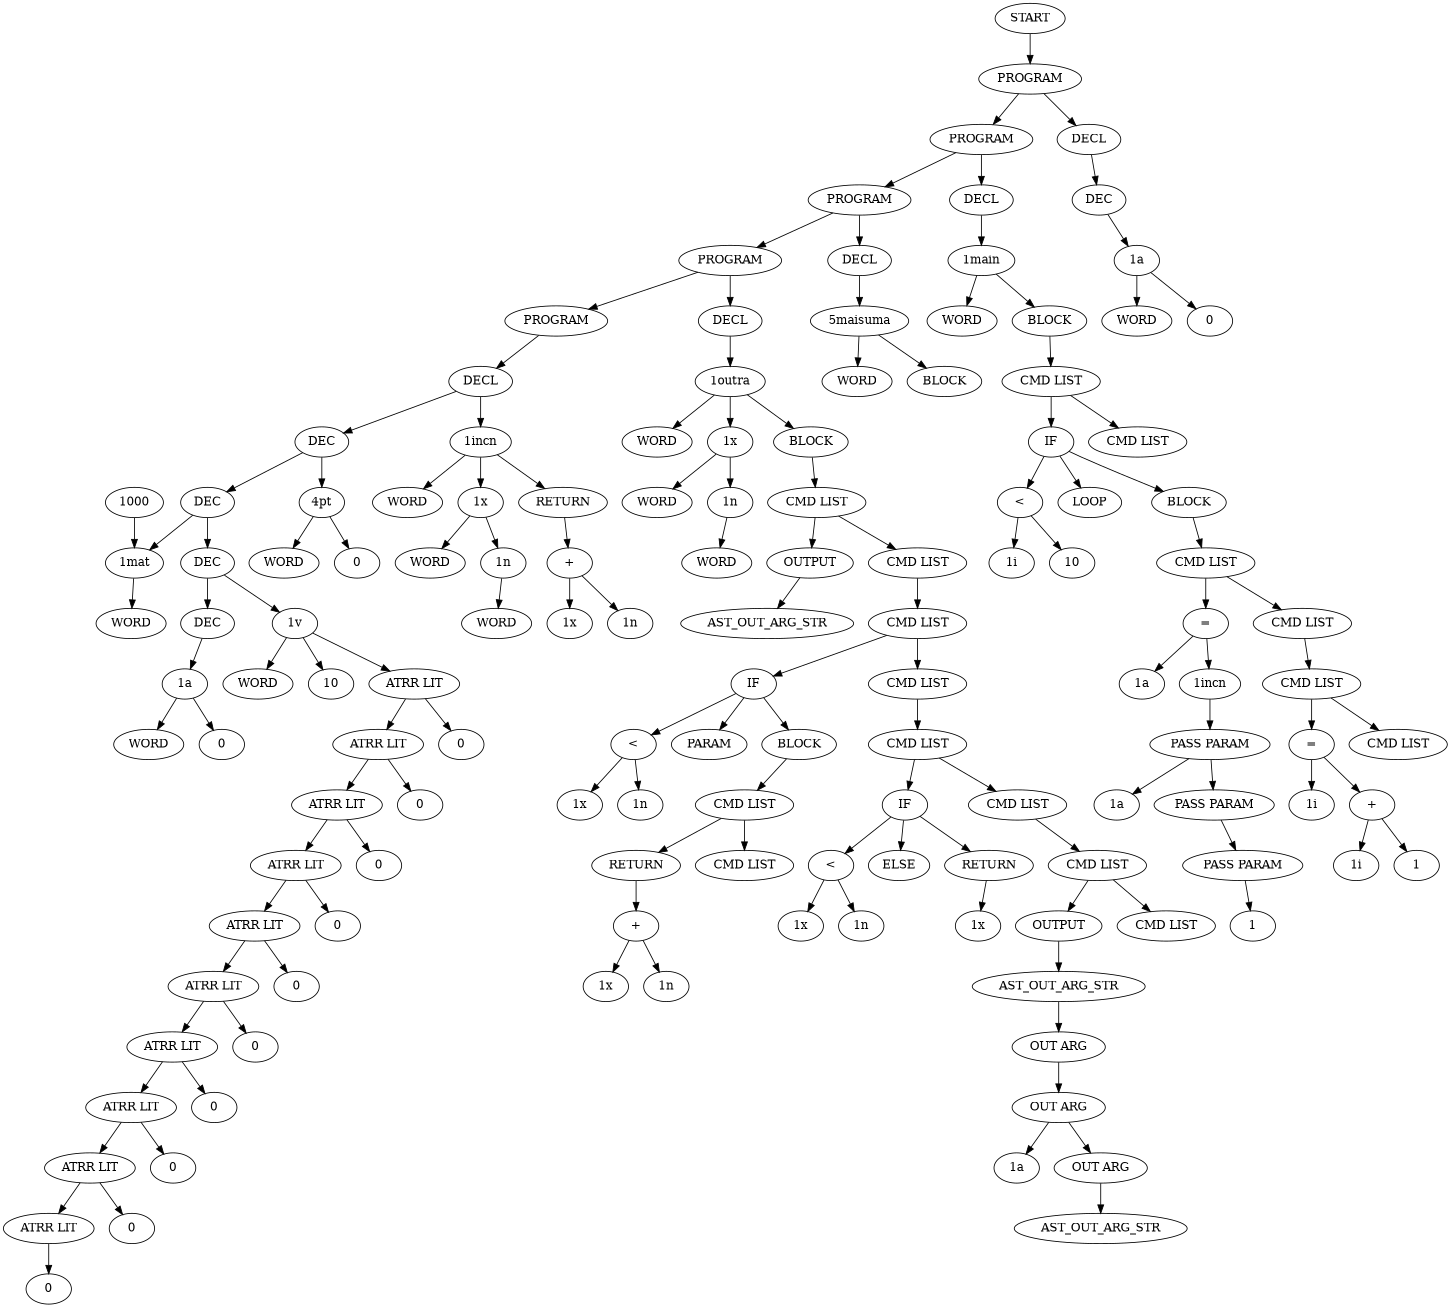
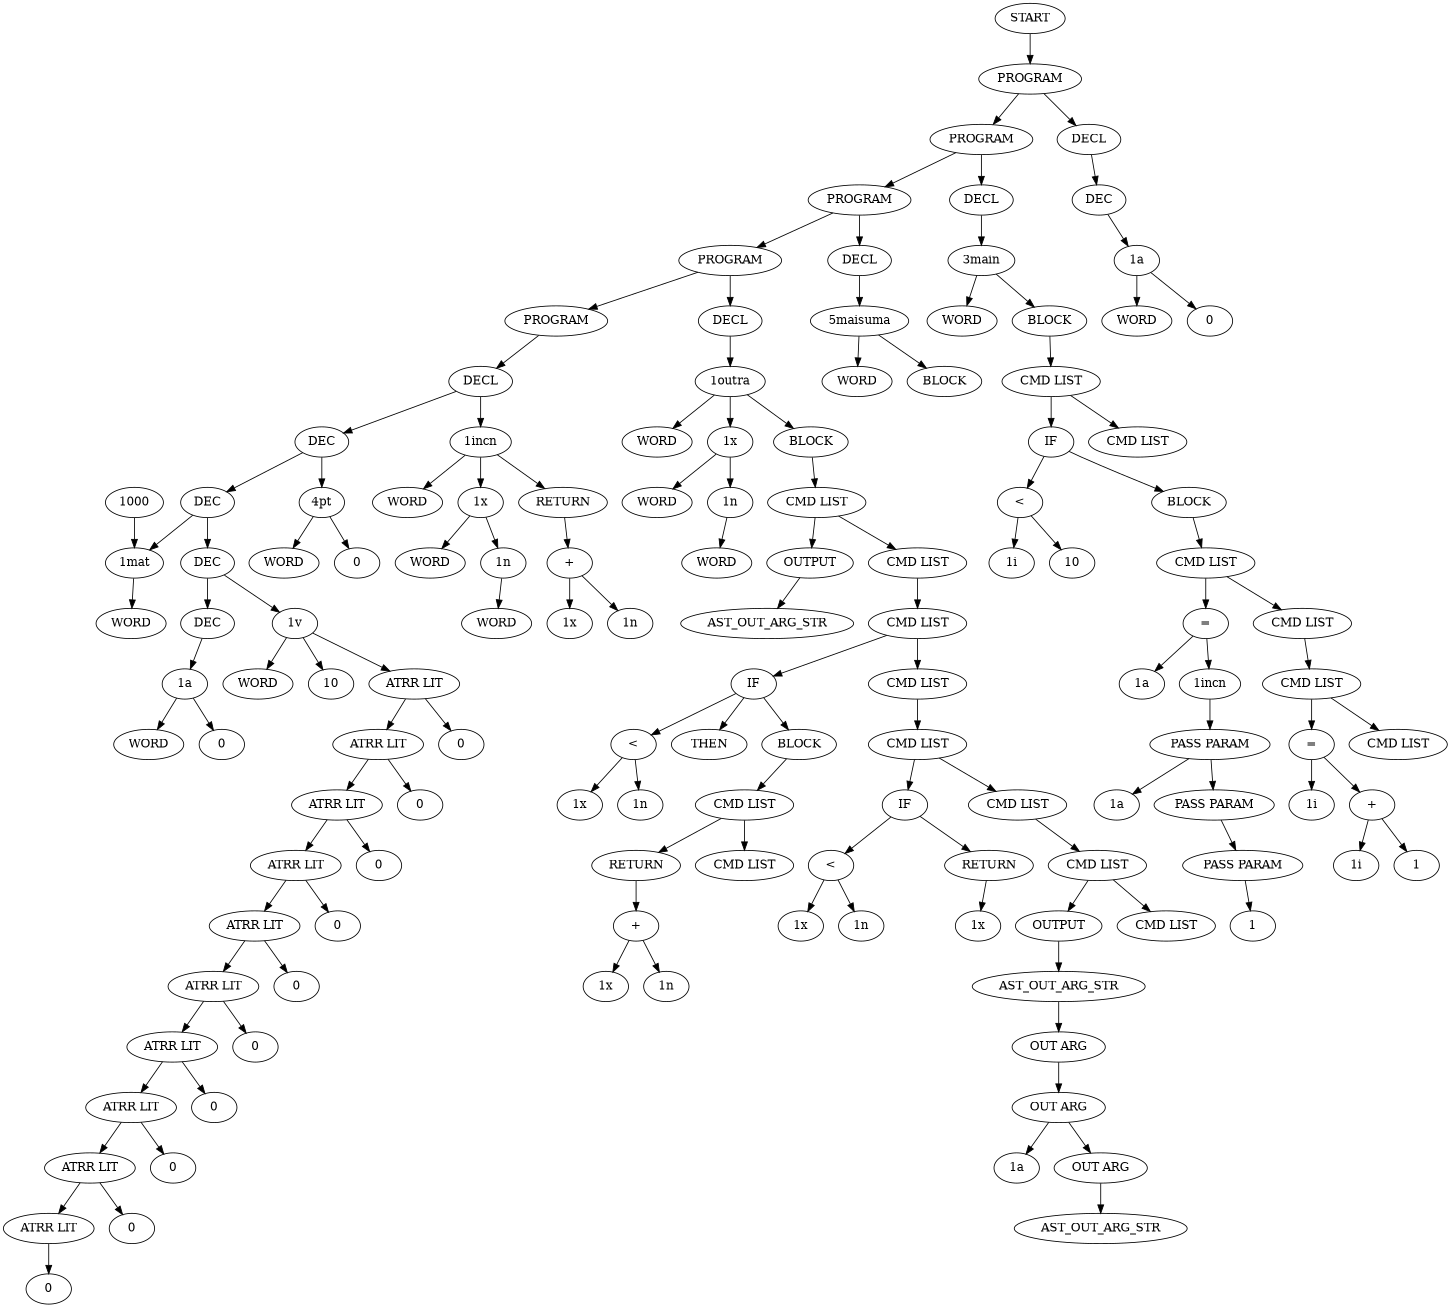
  digraph {
    n1 [label=WORD]
    n2 [label=0]
    n3 [label="1a"]
    n4 [label=DEC]
    n5 [label=WORD]
    n6 [label=10]
    n7 [label=0]
    n8 [label="ATRR LIT"]
    n9 [label=0]
    n10 [label="ATRR LIT"]
    n11 [label=0]
    n12 [label="ATRR LIT"]
    n13 [label=0]
    n14 [label="ATRR LIT"]
    n15 [label=0]
    n16 [label="ATRR LIT"]
    n17 [label=0]
    n18 [label="ATRR LIT"]
    n19 [label=0]
    n20 [label="ATRR LIT"]
    n21 [label=0]
    n22 [label="ATRR LIT"]
    n23 [label=0]
    n24 [label="ATRR LIT"]
    n25 [label=0]
    n26 [label="ATRR LIT"]
    n27 [label="1v"]
    n28 [label=DEC]
    n29 [label=WORD]
    n30 [label=1000]
    n31 [label="1mat"]
    n32 [label=DEC]
    n33 [label=WORD]
    n34 [label=0]
    n35 [label="4pt"]
    n36 [label=DEC]
    n37 [label=WORD]
    n38 [label=WORD]
    n39 [label=WORD]
    n40 [label="1n"]
    n41 [label="1x"]
    n42 [label="1x"]
    n43 [label="1n"]
    n44 [label="+"]
    n45 [label=RETURN]
    n46 [label="1incn"]
    n47 [label=DECL]
    n48 [label=PROGRAM]
    n49 [label=WORD]
    n50 [label=WORD]
    n51 [label=WORD]
    n52 [label="1n"]
    n53 [label="1x"]
    n54 [label=AST_OUT_ARG_STR]
    n55 [label=OUTPUT]
    n56 [label="1x"]
    n57 [label="1n"]
    n58 [label="<"]
-   n59 [label=PARAM]
+   n59 [label=THEN]
    n60 [label="1x"]
    n61 [label="1n"]
    n62 [label="+"]
    n63 [label=RETURN]
    n64 [label="CMD LIST"]
    n65 [label="CMD LIST"]
    n66 [label=BLOCK]
    n67 [label=IF]
    n68 [label="1x"]
    n69 [label="1n"]
    n70 [label="<"]
-   n71 [label=ELSE]
    n72 [label="1x"]
    n73 [label=RETURN]
    n74 [label=IF]
    n75 [label="1a"]
    n76 [label=AST_OUT_ARG_STR]
    n77 [label="OUT ARG"]
    n78 [label="OUT ARG"]
    n79 [label="OUT ARG"]
    n80 [label=AST_OUT_ARG_STR]
    n81 [label=OUTPUT]
    n82 [label="CMD LIST"]
    n83 [label="CMD LIST"]
    n84 [label="CMD LIST"]
    n85 [label="CMD LIST"]
    n86 [label="CMD LIST"]
    n87 [label="CMD LIST"]
    n88 [label="CMD LIST"]
    n89 [label="CMD LIST"]
    n90 [label=BLOCK]
    n91 [label="1outra"]
    n92 [label=DECL]
    n93 [label=PROGRAM]
    n94 [label=WORD]
    n95 [label=BLOCK]
    n96 [label="5maisuma"]
    n97 [label=DECL]
    n98 [label=PROGRAM]
    n99 [label=WORD]
    n100 [label="1i"]
    n101 [label=10]
    n102 [label="<"]
-   n103 [label=LOOP]
    n104 [label="1a"]
    n105 [label="1a"]
    n106 [label=1]
    n107 [label="PASS PARAM"]
    n108 [label="PASS PARAM"]
    n109 [label="PASS PARAM"]
    n110 [label="1incn"]
    n111 [label="="]
    n112 [label="1i"]
    n113 [label="1i"]
    n114 [label=1]
    n115 [label="+"]
    n116 [label="="]
    n117 [label="CMD LIST"]
    n118 [label="CMD LIST"]
    n119 [label="CMD LIST"]
    n120 [label="CMD LIST"]
    n121 [label=BLOCK]
    n122 [label=IF]
    n123 [label="CMD LIST"]
    n124 [label="CMD LIST"]
    n125 [label=BLOCK]
-   n126 [label="1main"]
+   n126 [label="3main"]
    n127 [label=DECL]
    n128 [label=PROGRAM]
    n129 [label=WORD]
    n130 [label=0]
    n131 [label="1a"]
    n132 [label=DEC]
    n133 [label=DECL]
    n134 [label=PROGRAM]
    n135 [label=START]
    n3 -> n1
    n3 -> n2
    n4 -> n3
    n8 -> n7
    n10 -> n8
    n10 -> n9
    n12 -> n10
    n12 -> n11
    n14 -> n12
    n14 -> n13
    n16 -> n14
    n16 -> n15
    n18 -> n16
    n18 -> n17
    n20 -> n18
    n20 -> n19
    n22 -> n20
    n22 -> n21
    n24 -> n22
    n24 -> n23
    n26 -> n24
    n26 -> n25
    n27 -> n5
    n27 -> n6
    n27 -> n26
    n28 -> n4
    n28 -> n27
    n30 -> n31
    n31 -> n29
    n32 -> n28
    n32 -> n31
    n35 -> n33
    n35 -> n34
    n36 -> n32
    n36 -> n35
    n40 -> n39
    n41 -> n38
    n41 -> n40
    n44 -> n42
    n44 -> n43
    n45 -> n44
    n46 -> n37
    n46 -> n41
    n46 -> n45
    n47 -> n36
    n47 -> n46
    n48 -> n47
    n52 -> n51
    n53 -> n50
    n53 -> n52
    n55 -> n54
    n58 -> n56
    n58 -> n57
    n62 -> n60
    n62 -> n61
    n63 -> n62
    n65 -> n63
    n65 -> n64
    n66 -> n65
    n67 -> n58
    n67 -> n59
    n67 -> n66
    n70 -> n68
    n70 -> n69
    n73 -> n72
    n74 -> n70
-   n74 -> n71
    n74 -> n73
    n77 -> n76
    n78 -> n75
    n78 -> n77
    n79 -> n78
    n80 -> n79
    n81 -> n80
    n83 -> n81
    n83 -> n82
    n84 -> n83
    n85 -> n74
    n85 -> n84
    n86 -> n85
    n87 -> n67
    n87 -> n86
    n88 -> n87
    n89 -> n55
    n89 -> n88
    n90 -> n89
    n91 -> n49
    n91 -> n53
    n91 -> n90
    n92 -> n91
    n93 -> n48
    n93 -> n92
    n96 -> n94
    n96 -> n95
    n97 -> n96
    n98 -> n93
    n98 -> n97
    n102 -> n100
    n102 -> n101
    n107 -> n106
    n108 -> n107
    n109 -> n105
    n109 -> n108
    n110 -> n109
    n111 -> n104
    n111 -> n110
    n115 -> n113
    n115 -> n114
    n116 -> n112
    n116 -> n115
    n118 -> n116
    n118 -> n117
    n119 -> n118
    n120 -> n111
    n120 -> n119
    n121 -> n120
    n122 -> n102
-   n122 -> n103
    n122 -> n121
    n124 -> n122
    n124 -> n123
    n125 -> n124
    n126 -> n99
    n126 -> n125
    n127 -> n126
    n128 -> n98
    n128 -> n127
    n131 -> n129
    n131 -> n130
    n132 -> n131
    n133 -> n132
    n134 -> n128
    n134 -> n133
    n135 -> n134
  }
